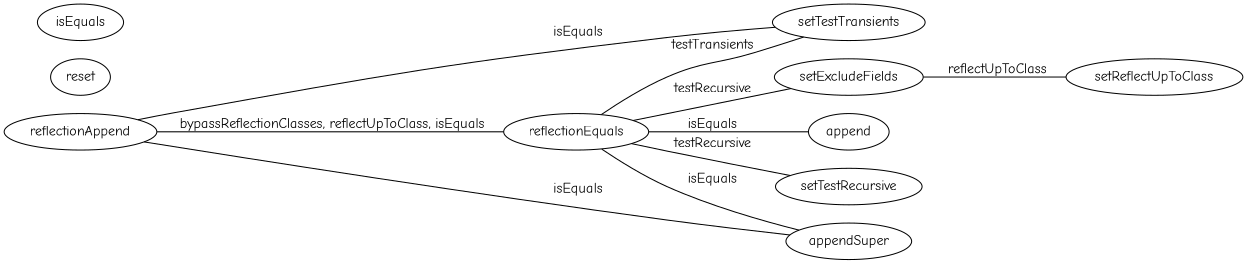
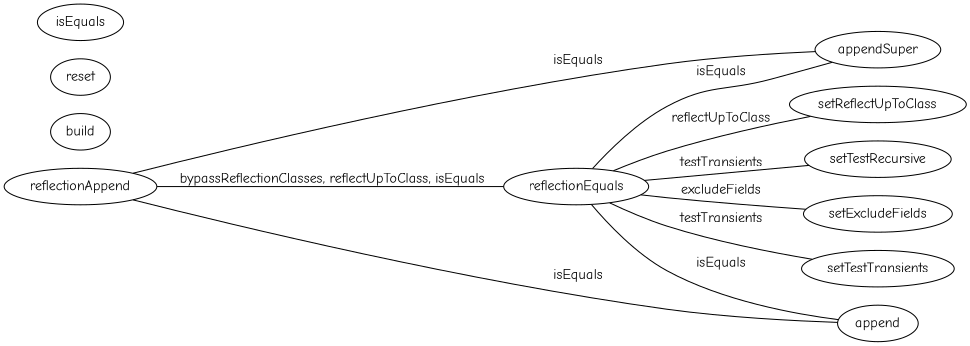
  digraph {
    fontname="Comic Neue"
    rankdir=LR
    node [fontname="Comic Neue"]
    edge [dir=none fontname="Comic Neue"]
    reflectionAppend
    reflectionEquals
    appendSuper
    append
    setReflectUpToClass
    setTestRecursive
    setExcludeFields
    setTestTransients
+   build
    reset
    isEquals
    reflectionAppend -> reflectionEquals [label=" bypassReflectionClasses, reflectUpToClass, isEquals"]
    reflectionAppend -> appendSuper [label=" isEquals"]
-   reflectionAppend -> setTestTransients [label=" isEquals"]
+   reflectionAppend -> append [label=" isEquals"]
    reflectionEquals -> appendSuper [label=" isEquals"]
    reflectionEquals -> append [label=" isEquals"]
-   setExcludeFields -> setReflectUpToClass [label=" reflectUpToClass"]
-   reflectionEquals -> setTestRecursive [label=" testRecursive"]
-   reflectionEquals -> setExcludeFields [label=" testRecursive"]
+   reflectionEquals -> setReflectUpToClass [label=" reflectUpToClass"]
+   reflectionEquals -> setTestRecursive [label=" testTransients"]
+   reflectionEquals -> setExcludeFields [label=" excludeFields"]
    reflectionEquals -> setTestTransients [label=" testTransients"]
  }
